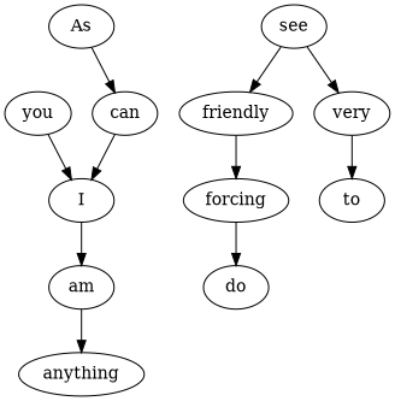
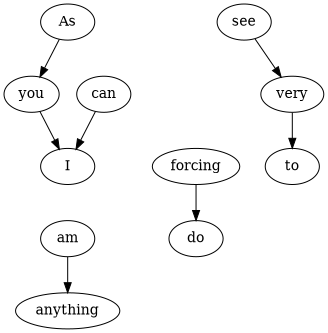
  digraph {
    As
    you
    I
    can
    am
    see
-   friendly
    very
    anything
    forcing
    to
    do
-   As -> can
+   As -> you
    you -> I
-   I -> am
    can -> I
    am -> anything
-   see -> friendly
    see -> very
-   friendly -> forcing
    very -> to
    forcing -> do
  }
